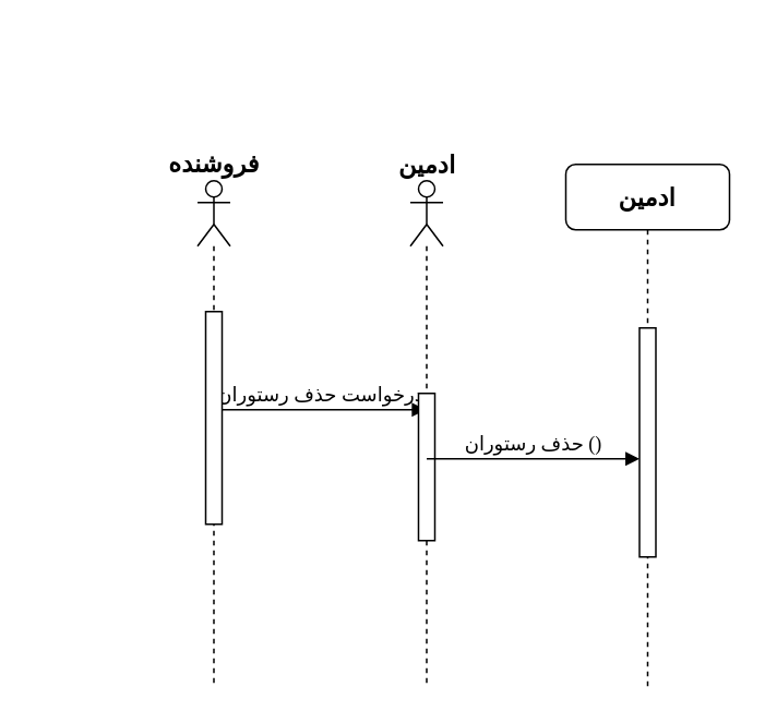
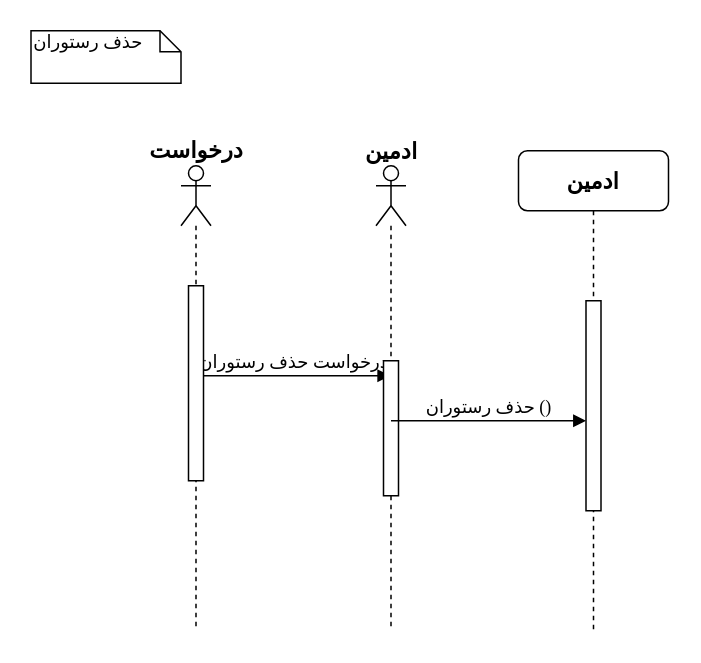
  <mxCell id="0" />
  <mxCell id="1" parent="0" />
  <mxCell id="2" value="درخواست حذف رستوران" style="html=1;verticalAlign=bottom;endArrow=block;labelBackgroundColor=none;fontFamily=Verdana;fontSize=12;edgeStyle=elbowEdgeStyle;elbow=vertical;" parent="1" source="4" target="9" edge="1"><mxGeometry relative="1" as="geometry"><mxPoint x="185" y="230" as="sourcePoint" /><mxPoint x="470" y="224" as="targetPoint" /><Array as="points"><mxPoint x="220" y="250" /><mxPoint x="300" y="230" /></Array></mxGeometry></mxCell>
+ <mxCell id="3" value="حذف رستوران" style="shape=note;whiteSpace=wrap;html=1;size=14;verticalAlign=top;align=left;spacingTop=-6;rounded=0;shadow=0;comic=0;labelBackgroundColor=none;strokeWidth=1;fontFamily=Verdana;fontSize=12" parent="1" vertex="1"><mxGeometry width="100" height="35" as="geometry" x="20" y="20" /></mxCell>
  <mxCell id="4" value="" style="shape=umlLifeline;participant=umlActor;perimeter=lifelinePerimeter;whiteSpace=wrap;html=1;container=1;collapsible=0;recursiveResize=0;verticalAlign=top;spacingTop=36;outlineConnect=0;" parent="1" vertex="1"><mxGeometry x="120" y="110" width="20" height="310" as="geometry" /></mxCell>
  <mxCell id="5" value="" style="html=1;points=[];perimeter=orthogonalPerimeter;" parent="4" vertex="1"><mxGeometry x="5" y="80" width="10" height="130" as="geometry" /></mxCell>
- <mxCell id="6" value="&lt;font size=&quot;1&quot;&gt;&lt;b style=&quot;font-size: 15px&quot;&gt;فروشنده&lt;/b&gt;&lt;/font&gt;" style="text;html=1;align=center;verticalAlign=middle;resizable=0;points=[];autosize=1;" parent="1" vertex="1"><mxGeometry x="100" y="89" width="60" height="20" as="geometry" /></mxCell>
+ <mxCell id="6" value="&lt;font size=&quot;1&quot;&gt;&lt;b style=&quot;font-size: 15px&quot;&gt;درخواست&lt;/b&gt;&lt;/font&gt;" style="text;html=1;align=center;verticalAlign=middle;resizable=0;points=[];autosize=1;" parent="1" vertex="1"><mxGeometry x="100" y="89" width="60" height="20" as="geometry" /></mxCell>
  <mxCell id="7" value="&lt;font style=&quot;font-size: 15px&quot;&gt;&lt;b&gt;ادمین&lt;/b&gt;&lt;/font&gt;" style="shape=umlLifeline;perimeter=lifelinePerimeter;whiteSpace=wrap;html=1;container=1;collapsible=0;recursiveResize=0;outlineConnect=0;rounded=1;shadow=0;comic=0;labelBackgroundColor=none;strokeWidth=1;fontFamily=Verdana;fontSize=12;align=center;" parent="1" vertex="1"><mxGeometry x="345" y="100" width="100" height="320" as="geometry" /></mxCell>
  <mxCell id="8" value="" style="html=1;points=[];perimeter=orthogonalPerimeter;rounded=0;shadow=0;comic=0;labelBackgroundColor=none;strokeWidth=1;fontFamily=Verdana;fontSize=12;align=center;" parent="7" vertex="1"><mxGeometry x="45" y="100" width="10" height="140" as="geometry" /></mxCell>
  <mxCell id="9" value="" style="shape=umlLifeline;participant=umlActor;perimeter=lifelinePerimeter;whiteSpace=wrap;html=1;container=1;collapsible=0;recursiveResize=0;verticalAlign=top;spacingTop=36;outlineConnect=0;" parent="1" vertex="1"><mxGeometry x="250" y="110" width="20" height="310" as="geometry" /></mxCell>
  <mxCell id="10" value="" style="html=1;points=[];perimeter=orthogonalPerimeter;rounded=0;shadow=0;comic=0;labelBackgroundColor=none;strokeWidth=1;fontFamily=Verdana;fontSize=12;align=center;" parent="9" vertex="1"><mxGeometry x="5" y="130" width="10" height="90" as="geometry" /></mxCell>
  <mxCell id="11" value="&lt;b&gt;&lt;font style=&quot;font-size: 15px&quot;&gt;ادمین&lt;/font&gt;&lt;/b&gt;" style="text;html=1;align=center;verticalAlign=middle;resizable=0;points=[];autosize=1;" parent="1" vertex="1"><mxGeometry x="240" y="90" width="40" height="20" as="geometry" /></mxCell>
  <mxCell id="12" value="حذف رستوران ()" style="html=1;verticalAlign=bottom;endArrow=block;labelBackgroundColor=none;fontFamily=Verdana;fontSize=12;edgeStyle=elbowEdgeStyle;elbow=vertical;" parent="1" edge="1"><mxGeometry relative="1" as="geometry"><mxPoint x="260" y="280" as="sourcePoint" /><mxPoint x="390" y="280" as="targetPoint" /><Array as="points"><mxPoint x="350.5" y="280" /><mxPoint x="430.5" y="260" /></Array></mxGeometry></mxCell>
